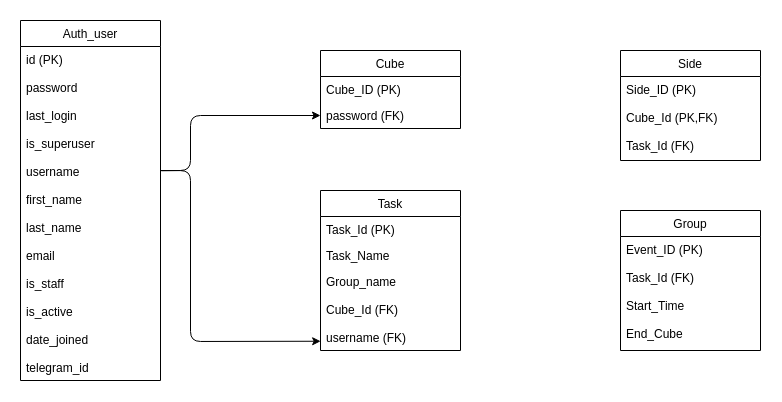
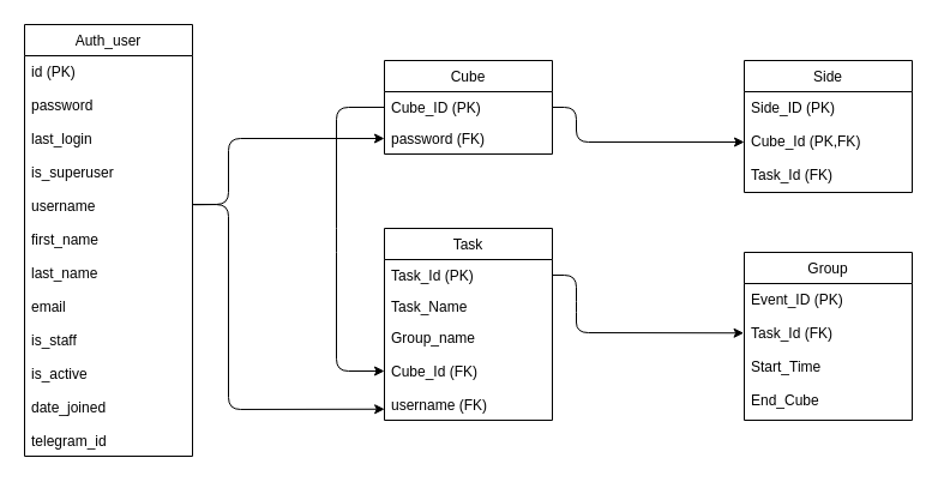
  <mxCell id="0" />
  <mxCell id="1" parent="0" />
  <mxCell id="2" value="Cube" style="swimlane;fontStyle=0;childLayout=stackLayout;horizontal=1;startSize=26;fillColor=none;horizontalStack=0;resizeParent=1;resizeParentMax=0;resizeLast=0;collapsible=1;marginBottom=0;" vertex="1" parent="1"><mxGeometry x="320" y="50" width="140" height="78" as="geometry" /></mxCell>
  <mxCell id="3" value="Cube_ID (PK)&#10;&#10;" style="text;strokeColor=none;fillColor=none;align=left;verticalAlign=top;spacingLeft=4;spacingRight=4;overflow=hidden;rotatable=0;points=[[0,0.5],[1,0.5]];portConstraint=eastwest;" vertex="1" parent="2"><mxGeometry y="26" width="140" height="26" as="geometry" /></mxCell>
  <mxCell id="4" value="password (FK)" style="text;strokeColor=none;fillColor=none;align=left;verticalAlign=top;spacingLeft=4;spacingRight=4;overflow=hidden;rotatable=0;points=[[0,0.5],[1,0.5]];portConstraint=eastwest;" vertex="1" parent="2"><mxGeometry y="52" width="140" height="26" as="geometry" /></mxCell>
  <mxCell id="5" value="Task" style="swimlane;fontStyle=0;childLayout=stackLayout;horizontal=1;startSize=26;fillColor=none;horizontalStack=0;resizeParent=1;resizeParentMax=0;resizeLast=0;collapsible=1;marginBottom=0;" vertex="1" parent="1"><mxGeometry x="320" y="190" width="140" height="160" as="geometry"><mxRectangle x="370" y="240" width="60" height="26" as="alternateBounds" /></mxGeometry></mxCell>
  <mxCell id="6" value="Task_Id (PK)" style="text;strokeColor=none;fillColor=none;align=left;verticalAlign=top;spacingLeft=4;spacingRight=4;overflow=hidden;rotatable=0;points=[[0,0.5],[1,0.5]];portConstraint=eastwest;" vertex="1" parent="5"><mxGeometry y="26" width="140" height="26" as="geometry" /></mxCell>
  <mxCell id="7" value="Task_Name" style="text;strokeColor=none;fillColor=none;align=left;verticalAlign=top;spacingLeft=4;spacingRight=4;overflow=hidden;rotatable=0;points=[[0,0.5],[1,0.5]];portConstraint=eastwest;" vertex="1" parent="5"><mxGeometry y="52" width="140" height="26" as="geometry" /></mxCell>
  <mxCell id="8" value="Group_name&#10;&#10;Cube_Id (FK)&#10;&#10;username (FK)" style="text;strokeColor=none;fillColor=none;align=left;verticalAlign=top;spacingLeft=4;spacingRight=4;overflow=hidden;rotatable=0;points=[[0,0.5],[1,0.5]];portConstraint=eastwest;" vertex="1" parent="5"><mxGeometry y="78" width="140" height="82" as="geometry" /></mxCell>
+ <mxCell id="9" value="" style="endArrow=classic;html=1;exitX=0;exitY=0.5;exitDx=0;exitDy=0;entryX=0;entryY=0.5;entryDx=0;entryDy=0;" edge="1" parent="1" source="3" target="8"><mxGeometry width="50" height="50" relative="1" as="geometry"><mxPoint x="420" y="250" as="sourcePoint" /><mxPoint x="470" y="200" as="targetPoint" /><Array as="points"><mxPoint x="280" y="89" /><mxPoint x="280" y="200" /><mxPoint x="280" y="309" /></Array></mxGeometry></mxCell>
  <mxCell id="10" value="Auth_user" style="swimlane;fontStyle=0;childLayout=stackLayout;horizontal=1;startSize=26;fillColor=none;horizontalStack=0;resizeParent=1;resizeParentMax=0;resizeLast=0;collapsible=1;marginBottom=0;" vertex="1" parent="1"><mxGeometry x="20" y="20" width="140" height="360" as="geometry" /></mxCell>
  <mxCell id="11" value="id (PK)&#10;&#10;password&#10;&#10;last_login&#10;&#10;is_superuser&#10;&#10;username&#10;&#10;first_name&#10;&#10;last_name&#10;&#10;email&#10;&#10;is_staff&#10;&#10;is_active&#10;&#10;date_joined&#10;&#10;telegram_id&#10;&#10;" style="text;strokeColor=none;fillColor=none;align=left;verticalAlign=top;spacingLeft=4;spacingRight=4;overflow=hidden;rotatable=0;points=[[0,0.5],[1,0.5]];portConstraint=eastwest;" vertex="1" parent="10"><mxGeometry y="26" width="140" height="334" as="geometry" /></mxCell>
  <mxCell id="12" value="" style="endArrow=classic;html=1;entryX=0;entryY=0.5;entryDx=0;entryDy=0;" edge="1" parent="1" target="4"><mxGeometry width="50" height="50" relative="1" as="geometry"><mxPoint x="160" y="170" as="sourcePoint" /><mxPoint x="260" y="190" as="targetPoint" /><Array as="points"><mxPoint x="190" y="170" /><mxPoint x="190" y="115" /></Array></mxGeometry></mxCell>
  <mxCell id="13" value="" style="endArrow=classic;html=1;exitX=1.006;exitY=0.372;exitDx=0;exitDy=0;exitPerimeter=0;entryX=0.001;entryY=0.887;entryDx=0;entryDy=0;entryPerimeter=0;" edge="1" parent="1" source="11" target="8"><mxGeometry width="50" height="50" relative="1" as="geometry"><mxPoint x="190" y="310" as="sourcePoint" /><mxPoint x="240" y="260" as="targetPoint" /><Array as="points"><mxPoint x="190" y="170" /><mxPoint x="190" y="341" /></Array></mxGeometry></mxCell>
  <mxCell id="14" value="Group" style="swimlane;fontStyle=0;childLayout=stackLayout;horizontal=1;startSize=26;fillColor=none;horizontalStack=0;resizeParent=1;resizeParentMax=0;resizeLast=0;collapsible=1;marginBottom=0;" vertex="1" parent="1"><mxGeometry x="620" y="210" width="140" height="140" as="geometry" /></mxCell>
  <mxCell id="15" value="Event_ID (PK)&#10;&#10;Task_Id (FK)&#10;&#10;Start_Time&#10;&#10;End_Cube" style="text;strokeColor=none;fillColor=none;align=left;verticalAlign=top;spacingLeft=4;spacingRight=4;overflow=hidden;rotatable=0;points=[[0,0.5],[1,0.5]];portConstraint=eastwest;" vertex="1" parent="14"><mxGeometry y="26" width="140" height="114" as="geometry" /></mxCell>
+ <mxCell id="16" value="" style="endArrow=classic;html=1;exitX=1;exitY=0.5;exitDx=0;exitDy=0;entryX=-0.003;entryY=0.362;entryDx=0;entryDy=0;entryPerimeter=0;" edge="1" parent="1" source="6" target="15"><mxGeometry width="50" height="50" relative="1" as="geometry"><mxPoint x="590" y="310" as="sourcePoint" /><mxPoint x="640" y="260" as="targetPoint" /><Array as="points"><mxPoint x="480" y="229" /><mxPoint x="480" y="250" /><mxPoint x="480" y="277" /></Array></mxGeometry></mxCell>
  <mxCell id="17" value="Side" style="swimlane;fontStyle=0;childLayout=stackLayout;horizontal=1;startSize=26;fillColor=none;horizontalStack=0;resizeParent=1;resizeParentMax=0;resizeLast=0;collapsible=1;marginBottom=0;" vertex="1" parent="1"><mxGeometry x="620" y="50" width="140" height="110" as="geometry" /></mxCell>
  <mxCell id="18" value="Side_ID (PK)&#10;&#10;Cube_Id (PK,FK)&#10;&#10;Task_Id (FK)&#10;&#10;" style="text;strokeColor=none;fillColor=none;align=left;verticalAlign=top;spacingLeft=4;spacingRight=4;overflow=hidden;rotatable=0;points=[[0,0.5],[1,0.5]];portConstraint=eastwest;" vertex="1" parent="17"><mxGeometry y="26" width="140" height="84" as="geometry" /></mxCell>
+ <mxCell id="19" value="" style="endArrow=classic;html=1;exitX=1;exitY=0.5;exitDx=0;exitDy=0;entryX=0;entryY=0.5;entryDx=0;entryDy=0;" edge="1" parent="1" source="3" target="18"><mxGeometry width="50" height="50" relative="1" as="geometry"><mxPoint x="560" y="50" as="sourcePoint" /><mxPoint x="610" y="0" as="targetPoint" /><Array as="points"><mxPoint x="480" y="89" /><mxPoint x="480" y="118" /></Array></mxGeometry></mxCell>
